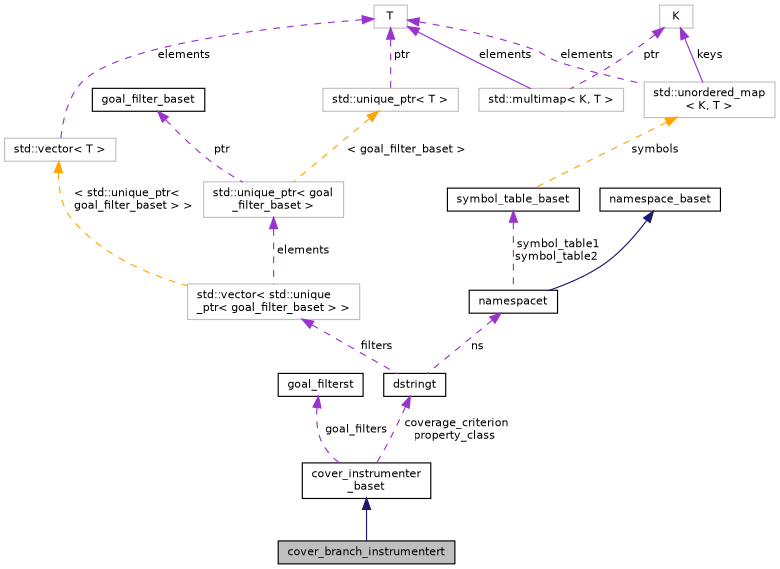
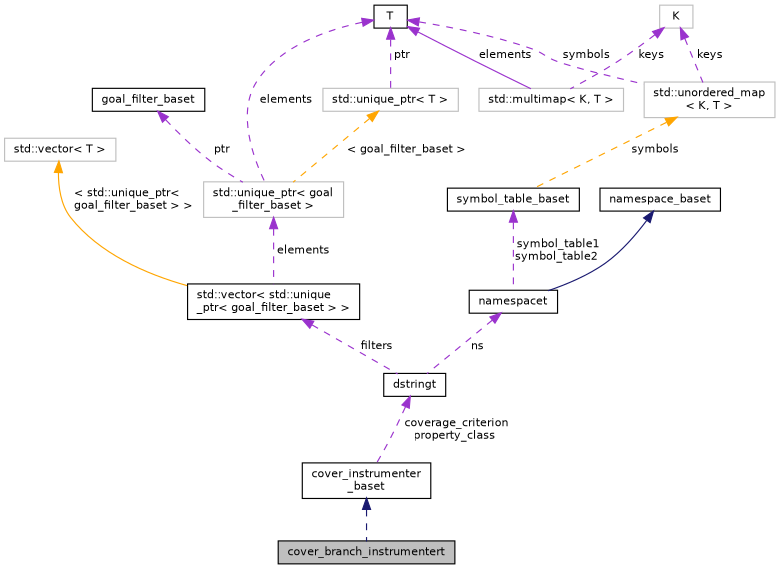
  digraph {
    rankdir=TB
    node [color=black fontname=Helvetica fontsize=10 shape=record]
    edge [color=darkorchid3 dir=back fontname=Helvetica fontsize=10 labelfontname=Helvetica labelfontsize=10 style=dashed]
    n1 [fillcolor=grey75 fontcolor=black height=0.2 label=cover_branch_instrumentert style=filled width=0.4]
    n2 [height=0.2 label="cover_instrumenter\l_baset" width=0.4]
-   n3 [height=0.2 label=goal_filterst width=0.4]
-   n4 [color=grey75 height=0.2 label="std::vector\< std::unique\l_ptr\< goal_filter_baset \> \>" width=0.4]
+   n4 [height=0.2 label="std::vector\< std::unique\l_ptr\< goal_filter_baset \> \>" width=0.4]
    n5 [height=0.2 label=dstringt width=0.4]
    n6 [color=grey75 height=0.2 label="std::unique_ptr\< goal\l_filter_baset \>" width=0.4]
    n7 [height=0.2 label=goal_filter_baset width=0.4]
    n8 [color=grey75 height=0.2 label="std::unique_ptr\< T \>" width=0.4]
-   n9 [color=grey75 height=0.2 label=T width=0.4]
+   n9 [height=0.2 label=T width=0.4]
    n10 [color=grey75 height=0.2 label="std::vector\< T \>" width=0.4]
    n11 [color=grey75 height=0.2 label="std::multimap\< K, T \>" width=0.4]
    n12 [color=grey75 height=0.2 label="std::unordered_map\l\< K, T \>" width=0.4]
    n13 [height=0.2 label=symbol_table_baset width=0.4]
    n14 [height=0.2 label=namespacet width=0.4]
    n15 [height=0.2 label=namespace_baset width=0.4]
    n16 [color=grey75 height=0.2 label=K width=0.4]
-   n2 -> n1 [color=midnightblue style=solid]
-   n3 -> n2 [label=" goal_filters"]
+   n2 -> n1 [color=midnightblue]
    n4 -> n5 [label=" filters"]
    n5 -> n2 [label=" coverage_criterion\nproperty_class"]
    n6 -> n4 [label=" elements"]
    n7 -> n6 [label=" ptr"]
    n8 -> n6 [color=orange label=" \< goal_filter_baset \>"]
    n9 -> n8 [label=" ptr"]
-   n9 -> n10 [label=" elements"]
+   n9 -> n6 [label=" elements"]
    n9 -> n11 [label=" elements" style=solid]
-   n9 -> n12 [label=" elements"]
-   n10 -> n4 [color=orange label=" \< std::unique_ptr\<\l goal_filter_baset \> \>"]
+   n9 -> n12 [label=" symbols"]
+   n10 -> n4 [color=orange label=" \< std::unique_ptr\<\l goal_filter_baset \> \>" style=solid]
    n12 -> n13 [color=orange label=" symbols"]
    n13 -> n14 [label=" symbol_table1\nsymbol_table2"]
    n14 -> n5 [label=" ns"]
    n15 -> n14 [color=midnightblue style=solid]
-   n16 -> n11 [label=" ptr"]
-   n16 -> n12 [label=" keys" style=solid]
+   n16 -> n11 [label=" keys"]
+   n16 -> n12 [label=" keys"]
  }
